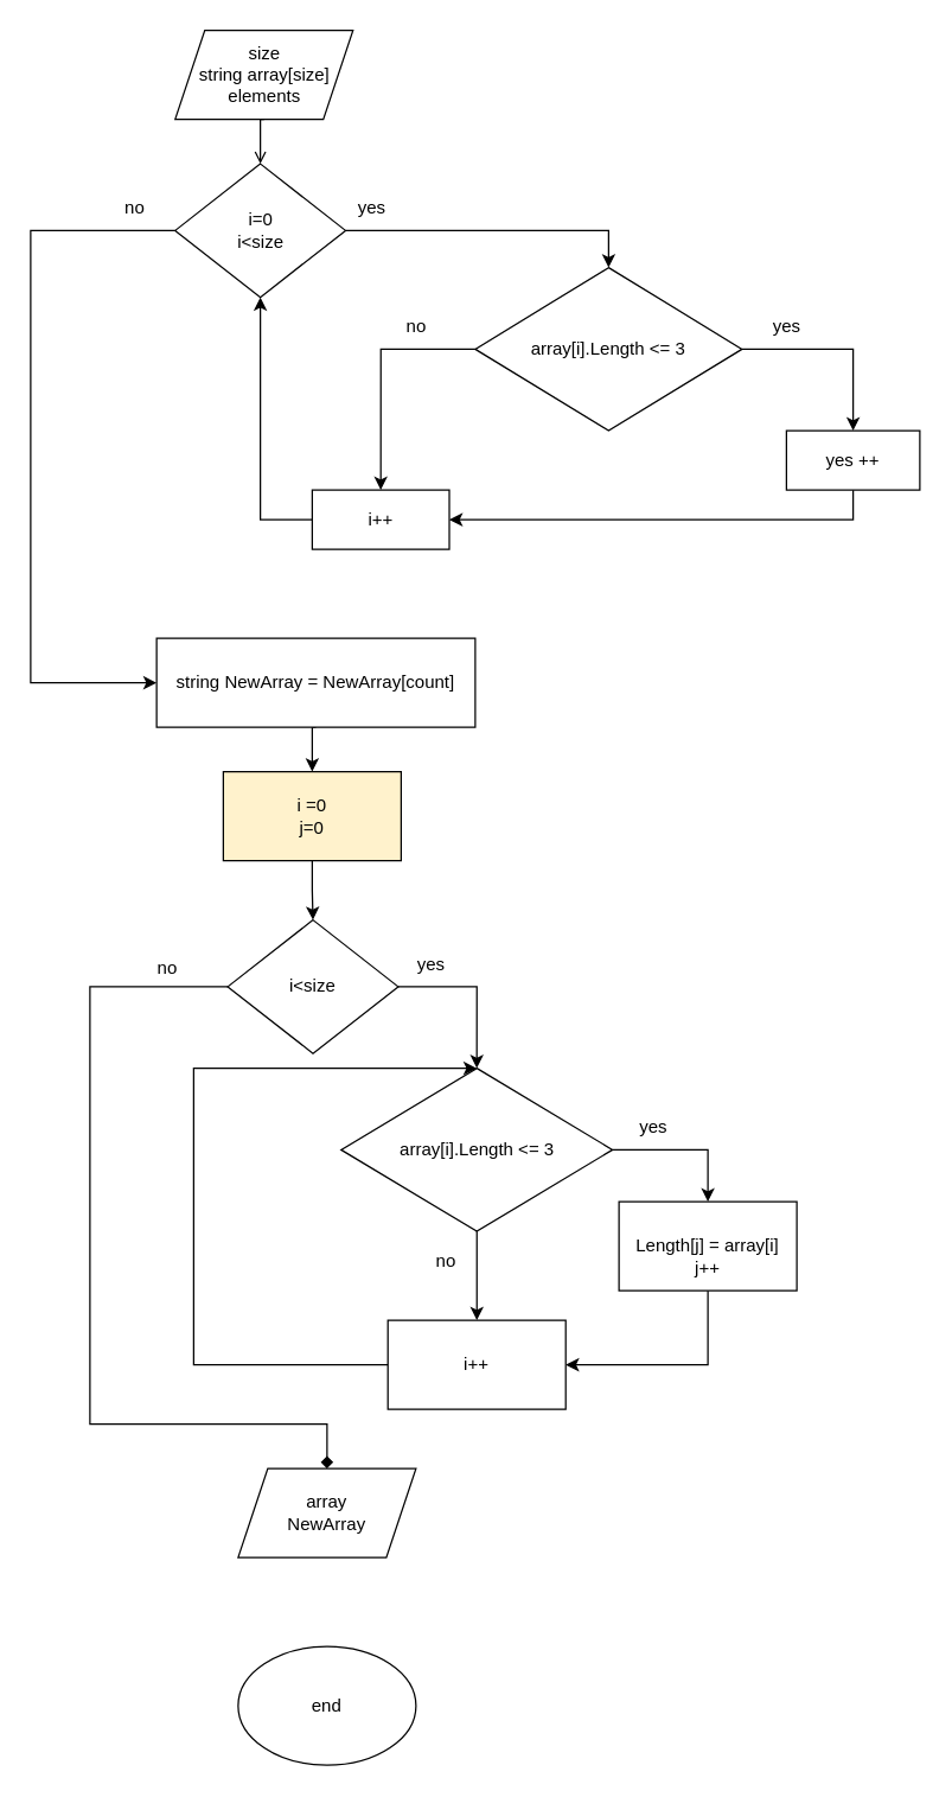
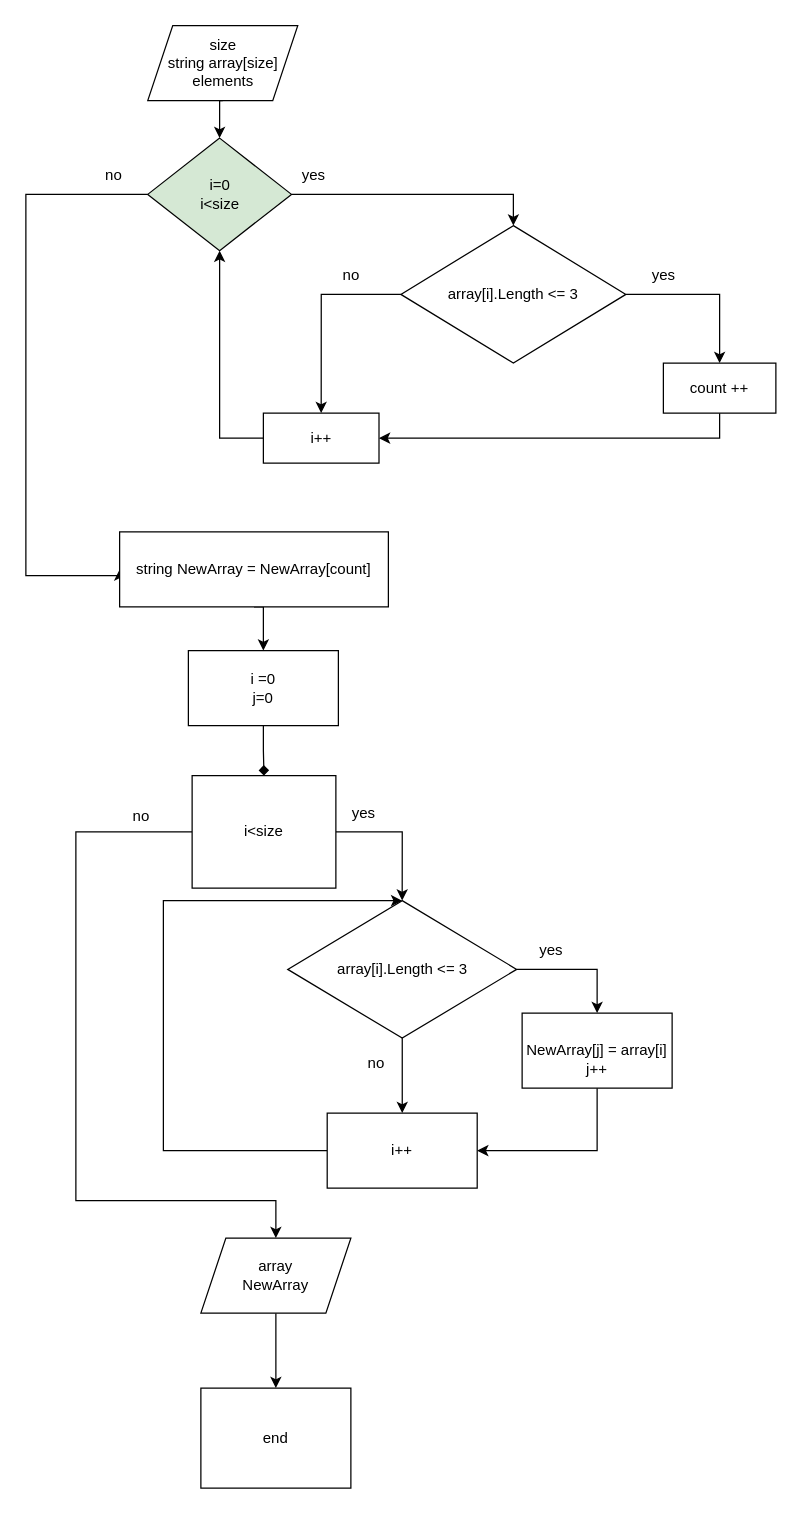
  <mxCell id="0" />
  <mxCell id="1" parent="0" />
- <mxCell id="2" style="edgeStyle=orthogonalEdgeStyle;rounded=0;orthogonalLoop=1;jettySize=auto;html=1;exitX=0.5;exitY=1;exitDx=0;exitDy=0;entryX=0.5;entryY=0;entryDx=0;entryDy=0;endArrow=open;" edge="1" parent="1" source="3" target="6"><mxGeometry relative="1" as="geometry" /></mxCell>
+ <mxCell id="2" style="edgeStyle=orthogonalEdgeStyle;rounded=0;orthogonalLoop=1;jettySize=auto;html=1;exitX=0.5;exitY=1;exitDx=0;exitDy=0;entryX=0.5;entryY=0;entryDx=0;entryDy=0;" edge="1" parent="1" source="3" target="6"><mxGeometry relative="1" as="geometry" /></mxCell>
  <mxCell id="3" value="size&lt;br&gt;string array[size]&lt;br&gt;elements" style="shape=parallelogram;perimeter=parallelogramPerimeter;whiteSpace=wrap;html=1;fixedSize=1;" vertex="1" parent="1"><mxGeometry x="117.5" y="20" width="120" height="60" as="geometry" /></mxCell>
  <mxCell id="4" style="edgeStyle=orthogonalEdgeStyle;rounded=0;orthogonalLoop=1;jettySize=auto;html=1;exitX=1;exitY=0.5;exitDx=0;exitDy=0;entryX=0.5;entryY=0;entryDx=0;entryDy=0;" edge="1" parent="1" source="6" target="9"><mxGeometry relative="1" as="geometry" /></mxCell>
  <mxCell id="5" style="edgeStyle=orthogonalEdgeStyle;rounded=0;orthogonalLoop=1;jettySize=auto;html=1;exitX=0;exitY=0.5;exitDx=0;exitDy=0;entryX=0;entryY=0.5;entryDx=0;entryDy=0;" edge="1" parent="1" source="6" target="15"><mxGeometry relative="1" as="geometry"><Array as="points"><mxPoint x="20" y="155" /><mxPoint x="20" y="460" /></Array></mxGeometry></mxCell>
- <mxCell id="6" value="i=0&lt;br&gt;i&amp;lt;size" style="rhombus;whiteSpace=wrap;html=1;" vertex="1" parent="1"><mxGeometry x="117.5" y="110" width="115" height="90" as="geometry" /></mxCell>
+ <mxCell id="6" value="i=0&lt;br&gt;i&amp;lt;size" style="rhombus;whiteSpace=wrap;html=1;fillColor=#d5e8d4;" vertex="1" parent="1"><mxGeometry x="117.5" y="110" width="115" height="90" as="geometry" /></mxCell>
  <mxCell id="7" style="edgeStyle=orthogonalEdgeStyle;rounded=0;orthogonalLoop=1;jettySize=auto;html=1;exitX=1;exitY=0.5;exitDx=0;exitDy=0;entryX=0.5;entryY=0;entryDx=0;entryDy=0;" edge="1" parent="1" source="9" target="11"><mxGeometry relative="1" as="geometry" /></mxCell>
  <mxCell id="8" style="edgeStyle=orthogonalEdgeStyle;rounded=0;orthogonalLoop=1;jettySize=auto;html=1;exitX=0;exitY=0.5;exitDx=0;exitDy=0;entryX=0.5;entryY=0;entryDx=0;entryDy=0;" edge="1" parent="1" source="9" target="13"><mxGeometry relative="1" as="geometry" /></mxCell>
  <mxCell id="9" value="array[i].Length &amp;lt;= 3" style="rhombus;whiteSpace=wrap;html=1;" vertex="1" parent="1"><mxGeometry x="320" y="180" width="180" height="110" as="geometry" /></mxCell>
  <mxCell id="10" style="edgeStyle=orthogonalEdgeStyle;rounded=0;orthogonalLoop=1;jettySize=auto;html=1;exitX=0.5;exitY=1;exitDx=0;exitDy=0;entryX=1;entryY=0.5;entryDx=0;entryDy=0;" edge="1" parent="1" source="11" target="13"><mxGeometry relative="1" as="geometry" /></mxCell>
- <mxCell id="11" value="yes ++" style="rounded=0;whiteSpace=wrap;html=1;" vertex="1" parent="1"><mxGeometry x="530" y="290" width="90" height="40" as="geometry" /></mxCell>
+ <mxCell id="11" value="count ++" style="rounded=0;whiteSpace=wrap;html=1;" vertex="1" parent="1"><mxGeometry x="530" y="290" width="90" height="40" as="geometry" /></mxCell>
  <mxCell id="12" style="edgeStyle=orthogonalEdgeStyle;rounded=0;orthogonalLoop=1;jettySize=auto;html=1;exitX=0;exitY=0.5;exitDx=0;exitDy=0;" edge="1" parent="1" source="13"><mxGeometry relative="1" as="geometry"><mxPoint x="175" y="200" as="targetPoint" /><Array as="points"><mxPoint x="175" y="350" /></Array></mxGeometry></mxCell>
  <mxCell id="13" value="i++" style="rounded=0;whiteSpace=wrap;html=1;" vertex="1" parent="1"><mxGeometry x="210" y="330" width="92.5" height="40" as="geometry" /></mxCell>
  <mxCell id="14" style="edgeStyle=orthogonalEdgeStyle;rounded=0;orthogonalLoop=1;jettySize=auto;html=1;exitX=0.5;exitY=1;exitDx=0;exitDy=0;entryX=0.5;entryY=0;entryDx=0;entryDy=0;" edge="1" parent="1" source="15" target="31"><mxGeometry relative="1" as="geometry" /></mxCell>
- <mxCell id="15" value="string NewArray = NewArray[count]" style="rounded=0;whiteSpace=wrap;html=1;" vertex="1" parent="1"><mxGeometry x="105" y="430" width="215" height="60" as="geometry" /></mxCell>
+ <mxCell id="15" value="string NewArray = NewArray[count]" style="rounded=0;whiteSpace=wrap;html=1;" vertex="1" parent="1"><mxGeometry x="95" y="425" width="215" height="60" as="geometry" /></mxCell>
  <mxCell id="16" style="edgeStyle=orthogonalEdgeStyle;rounded=0;orthogonalLoop=1;jettySize=auto;html=1;exitX=1;exitY=0.5;exitDx=0;exitDy=0;entryX=0.5;entryY=0;entryDx=0;entryDy=0;" edge="1" parent="1" source="18" target="27"><mxGeometry relative="1" as="geometry" /></mxCell>
  <mxCell id="17" value="" style="edgeStyle=orthogonalEdgeStyle;rounded=0;orthogonalLoop=1;jettySize=auto;html=1;" edge="1" parent="1" source="18" target="29"><mxGeometry relative="1" as="geometry" /></mxCell>
  <mxCell id="18" value="array[i].Length &amp;lt;= 3" style="rhombus;whiteSpace=wrap;html=1;" vertex="1" parent="1"><mxGeometry x="229.5" y="720" width="183.12" height="110" as="geometry" /></mxCell>
  <mxCell id="19" style="edgeStyle=orthogonalEdgeStyle;rounded=0;orthogonalLoop=1;jettySize=auto;html=1;exitX=1;exitY=0.5;exitDx=0;exitDy=0;entryX=0.5;entryY=0;entryDx=0;entryDy=0;" edge="1" parent="1" source="21" target="18"><mxGeometry relative="1" as="geometry" /></mxCell>
- <mxCell id="20" style="edgeStyle=orthogonalEdgeStyle;rounded=0;orthogonalLoop=1;jettySize=auto;html=1;exitX=0;exitY=0.5;exitDx=0;exitDy=0;entryX=0.5;entryY=0;entryDx=0;entryDy=0;endArrow=diamond;" edge="1" parent="1" source="21" target="36"><mxGeometry relative="1" as="geometry"><Array as="points"><mxPoint x="60" y="665" /><mxPoint x="60" y="960" /><mxPoint x="220" y="960" /></Array></mxGeometry></mxCell>
- <mxCell id="21" value="i&amp;lt;size" style="rhombus;whiteSpace=wrap;html=1;" vertex="1" parent="1"><mxGeometry x="153" y="620" width="115" height="90" as="geometry" /></mxCell>
+ <mxCell id="20" style="edgeStyle=orthogonalEdgeStyle;rounded=0;orthogonalLoop=1;jettySize=auto;html=1;exitX=0;exitY=0.5;exitDx=0;exitDy=0;entryX=0.5;entryY=0;entryDx=0;entryDy=0;" edge="1" parent="1" source="21" target="36"><mxGeometry relative="1" as="geometry"><Array as="points"><mxPoint x="60" y="665" /><mxPoint x="60" y="960" /><mxPoint x="220" y="960" /></Array></mxGeometry></mxCell>
+ <mxCell id="21" value="i&amp;lt;size" style="whiteSpace=wrap;html=1;rounded=0;" vertex="1" parent="1"><mxGeometry x="153" y="620" width="115" height="90" as="geometry" /></mxCell>
  <mxCell id="22" value="yes" style="text;html=1;align=center;verticalAlign=middle;resizable=0;points=[];autosize=1;strokeColor=none;fillColor=none;" vertex="1" parent="1"><mxGeometry x="230" y="125" width="40" height="30" as="geometry" /></mxCell>
  <mxCell id="23" value="no" style="text;html=1;align=center;verticalAlign=middle;resizable=0;points=[];autosize=1;strokeColor=none;fillColor=none;" vertex="1" parent="1"><mxGeometry x="70" y="125" width="40" height="30" as="geometry" /></mxCell>
  <mxCell id="24" value="yes" style="text;html=1;align=center;verticalAlign=middle;resizable=0;points=[];autosize=1;strokeColor=none;fillColor=none;" vertex="1" parent="1"><mxGeometry x="510" y="205" width="40" height="30" as="geometry" /></mxCell>
  <mxCell id="25" value="no" style="text;html=1;align=center;verticalAlign=middle;resizable=0;points=[];autosize=1;strokeColor=none;fillColor=none;" vertex="1" parent="1"><mxGeometry x="260" y="205" width="40" height="30" as="geometry" /></mxCell>
  <mxCell id="26" style="edgeStyle=orthogonalEdgeStyle;rounded=0;orthogonalLoop=1;jettySize=auto;html=1;exitX=0.5;exitY=1;exitDx=0;exitDy=0;entryX=1;entryY=0.5;entryDx=0;entryDy=0;" edge="1" parent="1" source="27" target="29"><mxGeometry relative="1" as="geometry" /></mxCell>
- <mxCell id="27" value="&lt;br&gt;Length[j] = array[i]&lt;br&gt;j++" style="rounded=0;whiteSpace=wrap;html=1;" vertex="1" parent="1"><mxGeometry x="417" y="810" width="120" height="60" as="geometry" /></mxCell>
+ <mxCell id="27" value="&lt;br&gt;NewArray[j] = array[i]&lt;br&gt;j++" style="rounded=0;whiteSpace=wrap;html=1;" vertex="1" parent="1"><mxGeometry x="417" y="810" width="120" height="60" as="geometry" /></mxCell>
  <mxCell id="28" style="edgeStyle=orthogonalEdgeStyle;rounded=0;orthogonalLoop=1;jettySize=auto;html=1;exitX=0;exitY=0.5;exitDx=0;exitDy=0;entryX=0.5;entryY=0;entryDx=0;entryDy=0;" edge="1" parent="1" source="29" target="18"><mxGeometry relative="1" as="geometry"><Array as="points"><mxPoint x="130" y="920" /><mxPoint x="130" y="720" /></Array></mxGeometry></mxCell>
  <mxCell id="29" value="i++" style="rounded=0;whiteSpace=wrap;html=1;" vertex="1" parent="1"><mxGeometry x="261.06" y="890" width="120" height="60" as="geometry" /></mxCell>
- <mxCell id="30" style="edgeStyle=orthogonalEdgeStyle;rounded=0;orthogonalLoop=1;jettySize=auto;html=1;exitX=0.5;exitY=1;exitDx=0;exitDy=0;entryX=0.5;entryY=0;entryDx=0;entryDy=0;" edge="1" parent="1" source="31" target="21"><mxGeometry relative="1" as="geometry" /></mxCell>
- <mxCell id="31" value="i =0&lt;br&gt;j=0" style="rounded=0;whiteSpace=wrap;html=1;fillColor=#fff2cc;" vertex="1" parent="1"><mxGeometry x="150" y="520" width="120" height="60" as="geometry" /></mxCell>
+ <mxCell id="30" style="edgeStyle=orthogonalEdgeStyle;rounded=0;orthogonalLoop=1;jettySize=auto;html=1;exitX=0.5;exitY=1;exitDx=0;exitDy=0;entryX=0.5;entryY=0;entryDx=0;entryDy=0;endArrow=diamond;" edge="1" parent="1" source="31" target="21"><mxGeometry relative="1" as="geometry" /></mxCell>
+ <mxCell id="31" value="i =0&lt;br&gt;j=0" style="rounded=0;whiteSpace=wrap;html=1;" vertex="1" parent="1"><mxGeometry x="150" y="520" width="120" height="60" as="geometry" /></mxCell>
  <mxCell id="32" value="no" style="text;html=1;align=center;verticalAlign=middle;resizable=0;points=[];autosize=1;strokeColor=none;fillColor=none;" vertex="1" parent="1"><mxGeometry x="280" y="835" width="40" height="30" as="geometry" /></mxCell>
  <mxCell id="33" value="yes" style="text;html=1;align=center;verticalAlign=middle;resizable=0;points=[];autosize=1;strokeColor=none;fillColor=none;" vertex="1" parent="1"><mxGeometry x="420" y="745" width="40" height="30" as="geometry" /></mxCell>
  <mxCell id="34" value="yes" style="text;html=1;align=center;verticalAlign=middle;resizable=0;points=[];autosize=1;strokeColor=none;fillColor=none;" vertex="1" parent="1"><mxGeometry x="270" y="635" width="40" height="30" as="geometry" /></mxCell>
+ <mxCell id="35" style="edgeStyle=orthogonalEdgeStyle;rounded=0;orthogonalLoop=1;jettySize=auto;html=1;exitX=0.5;exitY=1;exitDx=0;exitDy=0;entryX=0.5;entryY=0;entryDx=0;entryDy=0;" edge="1" parent="1" source="36" target="38"><mxGeometry relative="1" as="geometry" /></mxCell>
  <mxCell id="36" value="array&lt;br&gt;NewArray" style="shape=parallelogram;perimeter=parallelogramPerimeter;whiteSpace=wrap;html=1;fixedSize=1;" vertex="1" parent="1"><mxGeometry x="160" y="990" width="120" height="60" as="geometry" /></mxCell>
  <mxCell id="37" value="no" style="text;html=1;align=center;verticalAlign=middle;resizable=0;points=[];autosize=1;strokeColor=none;fillColor=none;" vertex="1" parent="1"><mxGeometry x="92" y="638" width="40" height="30" as="geometry" /></mxCell>
- <mxCell id="38" value="end" style="ellipse;whiteSpace=wrap;html=1;" vertex="1" parent="1"><mxGeometry x="160" y="1110" width="120" height="80" as="geometry" /></mxCell>
+ <mxCell id="38" value="end" style="whiteSpace=wrap;html=1;rounded=0;" vertex="1" parent="1"><mxGeometry x="160" y="1110" width="120" height="80" as="geometry" /></mxCell>
